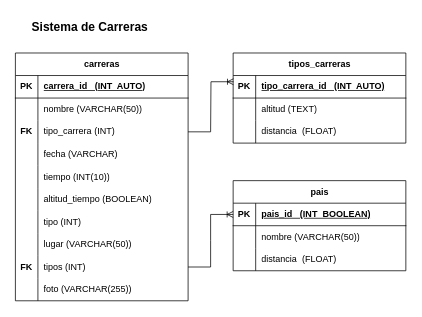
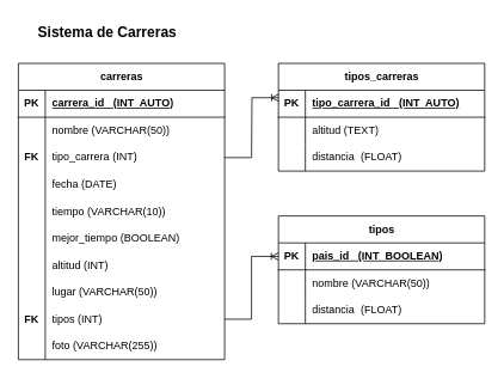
  <mxCell id="0" />
  <mxCell id="1" parent="0" />
  <mxCell id="2" value="&lt;b&gt;&lt;font style=&quot;font-size: 16px;&quot;&gt;Sistema de Carreras&lt;/font&gt;&lt;/b&gt;" style="text;strokeColor=none;align=left;fillColor=none;html=1;verticalAlign=middle;whiteSpace=wrap;rounded=0;" vertex="1" parent="1"><mxGeometry x="40" y="20" width="320" height="30" as="geometry" /></mxCell>
  <mxCell id="3" value="carreras" style="shape=table;startSize=30;container=1;collapsible=1;childLayout=tableLayout;fixedRows=1;rowLines=0;fontStyle=1;align=center;resizeLast=1;html=1;" vertex="1" parent="1"><mxGeometry x="20" y="70" width="230" height="330" as="geometry" /></mxCell>
  <mxCell id="4" value="" style="shape=tableRow;horizontal=0;startSize=0;swimlaneHead=0;swimlaneBody=0;fillColor=none;collapsible=0;dropTarget=0;points=[[0,0.5],[1,0.5]];portConstraint=eastwest;top=0;left=0;right=0;bottom=1;" vertex="1" parent="3"><mxGeometry y="30" width="230" height="30" as="geometry" /></mxCell>
  <mxCell id="5" value="PK" style="shape=partialRectangle;connectable=0;fillColor=none;top=0;left=0;bottom=0;right=0;fontStyle=1;overflow=hidden;whiteSpace=wrap;html=1;" vertex="1" parent="4"><mxGeometry width="30" height="30" as="geometry"><mxRectangle width="30" height="30" as="alternateBounds" /></mxGeometry></mxCell>
  <mxCell id="6" value="carrera_id&amp;nbsp; &amp;nbsp;(INT&amp;nbsp; AUTO)" style="shape=partialRectangle;connectable=0;fillColor=none;top=0;left=0;bottom=0;right=0;align=left;spacingLeft=6;fontStyle=5;overflow=hidden;whiteSpace=wrap;html=1;" vertex="1" parent="4"><mxGeometry x="30" width="200" height="30" as="geometry"><mxRectangle width="200" height="30" as="alternateBounds" /></mxGeometry></mxCell>
  <mxCell id="7" value="" style="shape=tableRow;horizontal=0;startSize=0;swimlaneHead=0;swimlaneBody=0;fillColor=none;collapsible=0;dropTarget=0;points=[[0,0.5],[1,0.5]];portConstraint=eastwest;top=0;left=0;right=0;bottom=0;" vertex="1" parent="3"><mxGeometry y="60" width="230" height="30" as="geometry" /></mxCell>
  <mxCell id="8" value="" style="shape=partialRectangle;connectable=0;fillColor=none;top=0;left=0;bottom=0;right=0;editable=1;overflow=hidden;whiteSpace=wrap;html=1;" vertex="1" parent="7"><mxGeometry width="30" height="30" as="geometry"><mxRectangle width="30" height="30" as="alternateBounds" /></mxGeometry></mxCell>
  <mxCell id="9" value="nombre (VARCHAR(50))" style="shape=partialRectangle;connectable=0;fillColor=none;top=0;left=0;bottom=0;right=0;align=left;spacingLeft=6;overflow=hidden;whiteSpace=wrap;html=1;" vertex="1" parent="7"><mxGeometry x="30" width="200" height="30" as="geometry"><mxRectangle width="200" height="30" as="alternateBounds" /></mxGeometry></mxCell>
  <mxCell id="10" value="" style="shape=tableRow;horizontal=0;startSize=0;swimlaneHead=0;swimlaneBody=0;fillColor=none;collapsible=0;dropTarget=0;points=[[0,0.5],[1,0.5]];portConstraint=eastwest;top=0;left=0;right=0;bottom=0;" vertex="1" parent="3"><mxGeometry y="90" width="230" height="30" as="geometry" /></mxCell>
  <mxCell id="11" value="&lt;b&gt;FK&lt;/b&gt;" style="shape=partialRectangle;connectable=0;fillColor=none;top=0;left=0;bottom=0;right=0;editable=1;overflow=hidden;whiteSpace=wrap;html=1;" vertex="1" parent="10"><mxGeometry width="30" height="30" as="geometry"><mxRectangle width="30" height="30" as="alternateBounds" /></mxGeometry></mxCell>
  <mxCell id="12" value="tipo_carrera (INT)" style="shape=partialRectangle;connectable=0;fillColor=none;top=0;left=0;bottom=0;right=0;align=left;spacingLeft=6;overflow=hidden;whiteSpace=wrap;html=1;" vertex="1" parent="10"><mxGeometry x="30" width="200" height="30" as="geometry"><mxRectangle width="200" height="30" as="alternateBounds" /></mxGeometry></mxCell>
  <mxCell id="13" value="" style="shape=tableRow;horizontal=0;startSize=0;swimlaneHead=0;swimlaneBody=0;fillColor=none;collapsible=0;dropTarget=0;points=[[0,0.5],[1,0.5]];portConstraint=eastwest;top=0;left=0;right=0;bottom=0;" vertex="1" parent="3"><mxGeometry y="120" width="230" height="30" as="geometry" /></mxCell>
  <mxCell id="14" value="" style="shape=partialRectangle;connectable=0;fillColor=none;top=0;left=0;bottom=0;right=0;editable=1;overflow=hidden;whiteSpace=wrap;html=1;" vertex="1" parent="13"><mxGeometry width="30" height="30" as="geometry"><mxRectangle width="30" height="30" as="alternateBounds" /></mxGeometry></mxCell>
- <mxCell id="15" value="fecha (VARCHAR)" style="shape=partialRectangle;connectable=0;fillColor=none;top=0;left=0;bottom=0;right=0;align=left;spacingLeft=6;overflow=hidden;whiteSpace=wrap;html=1;" vertex="1" parent="13"><mxGeometry x="30" width="200" height="30" as="geometry"><mxRectangle width="200" height="30" as="alternateBounds" /></mxGeometry></mxCell>
+ <mxCell id="15" value="fecha (DATE)" style="shape=partialRectangle;connectable=0;fillColor=none;top=0;left=0;bottom=0;right=0;align=left;spacingLeft=6;overflow=hidden;whiteSpace=wrap;html=1;" vertex="1" parent="13"><mxGeometry x="30" width="200" height="30" as="geometry"><mxRectangle width="200" height="30" as="alternateBounds" /></mxGeometry></mxCell>
  <mxCell id="16" value="" style="shape=tableRow;horizontal=0;startSize=0;swimlaneHead=0;swimlaneBody=0;fillColor=none;collapsible=0;dropTarget=0;points=[[0,0.5],[1,0.5]];portConstraint=eastwest;top=0;left=0;right=0;bottom=0;" vertex="1" parent="3"><mxGeometry y="150" width="230" height="30" as="geometry" /></mxCell>
  <mxCell id="17" value="" style="shape=partialRectangle;connectable=0;fillColor=none;top=0;left=0;bottom=0;right=0;editable=1;overflow=hidden;whiteSpace=wrap;html=1;" vertex="1" parent="16"><mxGeometry width="30" height="30" as="geometry"><mxRectangle width="30" height="30" as="alternateBounds" /></mxGeometry></mxCell>
- <mxCell id="18" value="tiempo (INT(10))" style="shape=partialRectangle;connectable=0;fillColor=none;top=0;left=0;bottom=0;right=0;align=left;spacingLeft=6;overflow=hidden;whiteSpace=wrap;html=1;" vertex="1" parent="16"><mxGeometry x="30" width="200" height="30" as="geometry"><mxRectangle width="200" height="30" as="alternateBounds" /></mxGeometry></mxCell>
+ <mxCell id="18" value="tiempo (VARCHAR(10))" style="shape=partialRectangle;connectable=0;fillColor=none;top=0;left=0;bottom=0;right=0;align=left;spacingLeft=6;overflow=hidden;whiteSpace=wrap;html=1;" vertex="1" parent="16"><mxGeometry x="30" width="200" height="30" as="geometry"><mxRectangle width="200" height="30" as="alternateBounds" /></mxGeometry></mxCell>
  <mxCell id="19" value="" style="shape=tableRow;horizontal=0;startSize=0;swimlaneHead=0;swimlaneBody=0;fillColor=none;collapsible=0;dropTarget=0;points=[[0,0.5],[1,0.5]];portConstraint=eastwest;top=0;left=0;right=0;bottom=0;" vertex="1" parent="3"><mxGeometry y="180" width="230" height="30" as="geometry" /></mxCell>
  <mxCell id="20" value="" style="shape=partialRectangle;connectable=0;fillColor=none;top=0;left=0;bottom=0;right=0;editable=1;overflow=hidden;whiteSpace=wrap;html=1;" vertex="1" parent="19"><mxGeometry width="30" height="30" as="geometry"><mxRectangle width="30" height="30" as="alternateBounds" /></mxGeometry></mxCell>
- <mxCell id="21" value="altitud_tiempo (BOOLEAN)" style="shape=partialRectangle;connectable=0;fillColor=none;top=0;left=0;bottom=0;right=0;align=left;spacingLeft=6;overflow=hidden;whiteSpace=wrap;html=1;" vertex="1" parent="19"><mxGeometry x="30" width="200" height="30" as="geometry"><mxRectangle width="200" height="30" as="alternateBounds" /></mxGeometry></mxCell>
+ <mxCell id="21" value="mejor_tiempo (BOOLEAN)" style="shape=partialRectangle;connectable=0;fillColor=none;top=0;left=0;bottom=0;right=0;align=left;spacingLeft=6;overflow=hidden;whiteSpace=wrap;html=1;" vertex="1" parent="19"><mxGeometry x="30" width="200" height="30" as="geometry"><mxRectangle width="200" height="30" as="alternateBounds" /></mxGeometry></mxCell>
  <mxCell id="22" value="" style="shape=tableRow;horizontal=0;startSize=0;swimlaneHead=0;swimlaneBody=0;fillColor=none;collapsible=0;dropTarget=0;points=[[0,0.5],[1,0.5]];portConstraint=eastwest;top=0;left=0;right=0;bottom=0;" vertex="1" parent="3"><mxGeometry y="210" width="230" height="30" as="geometry" /></mxCell>
  <mxCell id="23" value="" style="shape=partialRectangle;connectable=0;fillColor=none;top=0;left=0;bottom=0;right=0;editable=1;overflow=hidden;whiteSpace=wrap;html=1;" vertex="1" parent="22"><mxGeometry width="30" height="30" as="geometry"><mxRectangle width="30" height="30" as="alternateBounds" /></mxGeometry></mxCell>
- <mxCell id="24" value="tipo (INT)" style="shape=partialRectangle;connectable=0;fillColor=none;top=0;left=0;bottom=0;right=0;align=left;spacingLeft=6;overflow=hidden;whiteSpace=wrap;html=1;" vertex="1" parent="22"><mxGeometry x="30" width="200" height="30" as="geometry"><mxRectangle width="200" height="30" as="alternateBounds" /></mxGeometry></mxCell>
+ <mxCell id="24" value="altitud (INT)" style="shape=partialRectangle;connectable=0;fillColor=none;top=0;left=0;bottom=0;right=0;align=left;spacingLeft=6;overflow=hidden;whiteSpace=wrap;html=1;" vertex="1" parent="22"><mxGeometry x="30" width="200" height="30" as="geometry"><mxRectangle width="200" height="30" as="alternateBounds" /></mxGeometry></mxCell>
  <mxCell id="25" value="" style="shape=tableRow;horizontal=0;startSize=0;swimlaneHead=0;swimlaneBody=0;fillColor=none;collapsible=0;dropTarget=0;points=[[0,0.5],[1,0.5]];portConstraint=eastwest;top=0;left=0;right=0;bottom=0;" vertex="1" parent="3"><mxGeometry y="240" width="230" height="30" as="geometry" /></mxCell>
  <mxCell id="26" value="" style="shape=partialRectangle;connectable=0;fillColor=none;top=0;left=0;bottom=0;right=0;editable=1;overflow=hidden;whiteSpace=wrap;html=1;" vertex="1" parent="25"><mxGeometry width="30" height="30" as="geometry"><mxRectangle width="30" height="30" as="alternateBounds" /></mxGeometry></mxCell>
  <mxCell id="27" value="lugar (VARCHAR(50))" style="shape=partialRectangle;connectable=0;fillColor=none;top=0;left=0;bottom=0;right=0;align=left;spacingLeft=6;overflow=hidden;whiteSpace=wrap;html=1;" vertex="1" parent="25"><mxGeometry x="30" width="200" height="30" as="geometry"><mxRectangle width="200" height="30" as="alternateBounds" /></mxGeometry></mxCell>
  <mxCell id="28" value="" style="shape=tableRow;horizontal=0;startSize=0;swimlaneHead=0;swimlaneBody=0;fillColor=none;collapsible=0;dropTarget=0;points=[[0,0.5],[1,0.5]];portConstraint=eastwest;top=0;left=0;right=0;bottom=0;" vertex="1" parent="3"><mxGeometry y="270" width="230" height="30" as="geometry" /></mxCell>
  <mxCell id="29" value="&lt;b&gt;FK&lt;/b&gt;" style="shape=partialRectangle;connectable=0;fillColor=none;top=0;left=0;bottom=0;right=0;editable=1;overflow=hidden;whiteSpace=wrap;html=1;" vertex="1" parent="28"><mxGeometry width="30" height="30" as="geometry"><mxRectangle width="30" height="30" as="alternateBounds" /></mxGeometry></mxCell>
  <mxCell id="30" value="tipos (INT)" style="shape=partialRectangle;connectable=0;fillColor=none;top=0;left=0;bottom=0;right=0;align=left;spacingLeft=6;overflow=hidden;whiteSpace=wrap;html=1;" vertex="1" parent="28"><mxGeometry x="30" width="200" height="30" as="geometry"><mxRectangle width="200" height="30" as="alternateBounds" /></mxGeometry></mxCell>
  <mxCell id="31" value="" style="shape=tableRow;horizontal=0;startSize=0;swimlaneHead=0;swimlaneBody=0;fillColor=none;collapsible=0;dropTarget=0;points=[[0,0.5],[1,0.5]];portConstraint=eastwest;top=0;left=0;right=0;bottom=0;" vertex="1" parent="3"><mxGeometry y="300" width="230" height="30" as="geometry" /></mxCell>
  <mxCell id="32" value="" style="shape=partialRectangle;connectable=0;fillColor=none;top=0;left=0;bottom=0;right=0;editable=1;overflow=hidden;whiteSpace=wrap;html=1;" vertex="1" parent="31"><mxGeometry width="30" height="30" as="geometry"><mxRectangle width="30" height="30" as="alternateBounds" /></mxGeometry></mxCell>
  <mxCell id="33" value="foto (VARCHAR(255))" style="shape=partialRectangle;connectable=0;fillColor=none;top=0;left=0;bottom=0;right=0;align=left;spacingLeft=6;overflow=hidden;whiteSpace=wrap;html=1;" vertex="1" parent="31"><mxGeometry x="30" width="200" height="30" as="geometry"><mxRectangle width="200" height="30" as="alternateBounds" /></mxGeometry></mxCell>
  <mxCell id="34" value="tipos_carreras" style="shape=table;startSize=30;container=1;collapsible=1;childLayout=tableLayout;fixedRows=1;rowLines=0;fontStyle=1;align=center;resizeLast=1;html=1;" vertex="1" parent="1"><mxGeometry x="310" y="70" width="230" height="120" as="geometry" /></mxCell>
  <mxCell id="35" value="" style="shape=tableRow;horizontal=0;startSize=0;swimlaneHead=0;swimlaneBody=0;fillColor=none;collapsible=0;dropTarget=0;points=[[0,0.5],[1,0.5]];portConstraint=eastwest;top=0;left=0;right=0;bottom=1;" vertex="1" parent="34"><mxGeometry y="30" width="230" height="30" as="geometry" /></mxCell>
  <mxCell id="36" value="PK" style="shape=partialRectangle;connectable=0;fillColor=none;top=0;left=0;bottom=0;right=0;fontStyle=1;overflow=hidden;whiteSpace=wrap;html=1;" vertex="1" parent="35"><mxGeometry width="30" height="30" as="geometry"><mxRectangle width="30" height="30" as="alternateBounds" /></mxGeometry></mxCell>
  <mxCell id="37" value="tipo_carrera_id&amp;nbsp; &amp;nbsp;(INT&amp;nbsp; AUTO)" style="shape=partialRectangle;connectable=0;fillColor=none;top=0;left=0;bottom=0;right=0;align=left;spacingLeft=6;fontStyle=5;overflow=hidden;whiteSpace=wrap;html=1;" vertex="1" parent="35"><mxGeometry x="30" width="200" height="30" as="geometry"><mxRectangle width="200" height="30" as="alternateBounds" /></mxGeometry></mxCell>
  <mxCell id="38" value="" style="shape=tableRow;horizontal=0;startSize=0;swimlaneHead=0;swimlaneBody=0;fillColor=none;collapsible=0;dropTarget=0;points=[[0,0.5],[1,0.5]];portConstraint=eastwest;top=0;left=0;right=0;bottom=0;" vertex="1" parent="34"><mxGeometry y="60" width="230" height="30" as="geometry" /></mxCell>
  <mxCell id="39" value="" style="shape=partialRectangle;connectable=0;fillColor=none;top=0;left=0;bottom=0;right=0;editable=1;overflow=hidden;whiteSpace=wrap;html=1;" vertex="1" parent="38"><mxGeometry width="30" height="30" as="geometry"><mxRectangle width="30" height="30" as="alternateBounds" /></mxGeometry></mxCell>
  <mxCell id="40" value="altitud (TEXT)" style="shape=partialRectangle;connectable=0;fillColor=none;top=0;left=0;bottom=0;right=0;align=left;spacingLeft=6;overflow=hidden;whiteSpace=wrap;html=1;" vertex="1" parent="38"><mxGeometry x="30" width="200" height="30" as="geometry"><mxRectangle width="200" height="30" as="alternateBounds" /></mxGeometry></mxCell>
  <mxCell id="41" value="" style="shape=tableRow;horizontal=0;startSize=0;swimlaneHead=0;swimlaneBody=0;fillColor=none;collapsible=0;dropTarget=0;points=[[0,0.5],[1,0.5]];portConstraint=eastwest;top=0;left=0;right=0;bottom=0;" vertex="1" parent="34"><mxGeometry y="90" width="230" height="30" as="geometry" /></mxCell>
  <mxCell id="42" value="" style="shape=partialRectangle;connectable=0;fillColor=none;top=0;left=0;bottom=0;right=0;editable=1;overflow=hidden;whiteSpace=wrap;html=1;" vertex="1" parent="41"><mxGeometry width="30" height="30" as="geometry"><mxRectangle width="30" height="30" as="alternateBounds" /></mxGeometry></mxCell>
  <mxCell id="43" value="distancia&amp;nbsp; (FLOAT)" style="shape=partialRectangle;connectable=0;fillColor=none;top=0;left=0;bottom=0;right=0;align=left;spacingLeft=6;overflow=hidden;whiteSpace=wrap;html=1;" vertex="1" parent="41"><mxGeometry x="30" width="200" height="30" as="geometry"><mxRectangle width="200" height="30" as="alternateBounds" /></mxGeometry></mxCell>
- <mxCell id="44" value="pais" style="shape=table;startSize=30;container=1;collapsible=1;childLayout=tableLayout;fixedRows=1;rowLines=0;fontStyle=1;align=center;resizeLast=1;html=1;" vertex="1" parent="1"><mxGeometry x="310" y="240" width="230" height="120" as="geometry" /></mxCell>
+ <mxCell id="44" value="tipos" style="shape=table;startSize=30;container=1;collapsible=1;childLayout=tableLayout;fixedRows=1;rowLines=0;fontStyle=1;align=center;resizeLast=1;html=1;" vertex="1" parent="1"><mxGeometry x="310" y="240" width="230" height="120" as="geometry" /></mxCell>
  <mxCell id="45" value="" style="shape=tableRow;horizontal=0;startSize=0;swimlaneHead=0;swimlaneBody=0;fillColor=none;collapsible=0;dropTarget=0;points=[[0,0.5],[1,0.5]];portConstraint=eastwest;top=0;left=0;right=0;bottom=1;" vertex="1" parent="44"><mxGeometry y="30" width="230" height="30" as="geometry" /></mxCell>
  <mxCell id="46" value="PK" style="shape=partialRectangle;connectable=0;fillColor=none;top=0;left=0;bottom=0;right=0;fontStyle=1;overflow=hidden;whiteSpace=wrap;html=1;" vertex="1" parent="45"><mxGeometry width="30" height="30" as="geometry"><mxRectangle width="30" height="30" as="alternateBounds" /></mxGeometry></mxCell>
  <mxCell id="47" value="pais_id&amp;nbsp; &amp;nbsp;(INT&amp;nbsp; BOOLEAN)" style="shape=partialRectangle;connectable=0;fillColor=none;top=0;left=0;bottom=0;right=0;align=left;spacingLeft=6;fontStyle=5;overflow=hidden;whiteSpace=wrap;html=1;" vertex="1" parent="45"><mxGeometry x="30" width="200" height="30" as="geometry"><mxRectangle width="200" height="30" as="alternateBounds" /></mxGeometry></mxCell>
  <mxCell id="48" value="" style="shape=tableRow;horizontal=0;startSize=0;swimlaneHead=0;swimlaneBody=0;fillColor=none;collapsible=0;dropTarget=0;points=[[0,0.5],[1,0.5]];portConstraint=eastwest;top=0;left=0;right=0;bottom=0;" vertex="1" parent="44"><mxGeometry y="60" width="230" height="30" as="geometry" /></mxCell>
  <mxCell id="49" value="" style="shape=partialRectangle;connectable=0;fillColor=none;top=0;left=0;bottom=0;right=0;editable=1;overflow=hidden;whiteSpace=wrap;html=1;" vertex="1" parent="48"><mxGeometry width="30" height="30" as="geometry"><mxRectangle width="30" height="30" as="alternateBounds" /></mxGeometry></mxCell>
  <mxCell id="50" value="nombre (VARCHAR(50))" style="shape=partialRectangle;connectable=0;fillColor=none;top=0;left=0;bottom=0;right=0;align=left;spacingLeft=6;overflow=hidden;whiteSpace=wrap;html=1;" vertex="1" parent="48"><mxGeometry x="30" width="200" height="30" as="geometry"><mxRectangle width="200" height="30" as="alternateBounds" /></mxGeometry></mxCell>
  <mxCell id="51" value="" style="shape=tableRow;horizontal=0;startSize=0;swimlaneHead=0;swimlaneBody=0;fillColor=none;collapsible=0;dropTarget=0;points=[[0,0.5],[1,0.5]];portConstraint=eastwest;top=0;left=0;right=0;bottom=0;" vertex="1" parent="44"><mxGeometry y="90" width="230" height="30" as="geometry" /></mxCell>
  <mxCell id="52" value="" style="shape=partialRectangle;connectable=0;fillColor=none;top=0;left=0;bottom=0;right=0;editable=1;overflow=hidden;whiteSpace=wrap;html=1;" vertex="1" parent="51"><mxGeometry width="30" height="30" as="geometry"><mxRectangle width="30" height="30" as="alternateBounds" /></mxGeometry></mxCell>
  <mxCell id="53" value="distancia&amp;nbsp; (FLOAT)" style="shape=partialRectangle;connectable=0;fillColor=none;top=0;left=0;bottom=0;right=0;align=left;spacingLeft=6;overflow=hidden;whiteSpace=wrap;html=1;" vertex="1" parent="51"><mxGeometry x="30" width="200" height="30" as="geometry"><mxRectangle width="200" height="30" as="alternateBounds" /></mxGeometry></mxCell>
  <mxCell id="54" value="" style="edgeStyle=entityRelationEdgeStyle;fontSize=12;html=1;endArrow=ERoneToMany;rounded=0;exitX=1;exitY=0.5;exitDx=0;exitDy=0;entryX=0.002;entryY=0.276;entryDx=0;entryDy=0;entryPerimeter=0;" edge="1" parent="1" source="10" target="35"><mxGeometry width="100" height="100" relative="1" as="geometry"><mxPoint x="260" y="250" as="sourcePoint" /><mxPoint x="360" y="150" as="targetPoint" /></mxGeometry></mxCell>
  <mxCell id="55" value="" style="edgeStyle=entityRelationEdgeStyle;fontSize=12;html=1;endArrow=ERoneToMany;rounded=0;exitX=1;exitY=0.5;exitDx=0;exitDy=0;entryX=0;entryY=0.5;entryDx=0;entryDy=0;" edge="1" parent="1" source="28" target="45"><mxGeometry width="100" height="100" relative="1" as="geometry"><mxPoint x="270" y="260" as="sourcePoint" /><mxPoint x="370" y="160" as="targetPoint" /></mxGeometry></mxCell>
